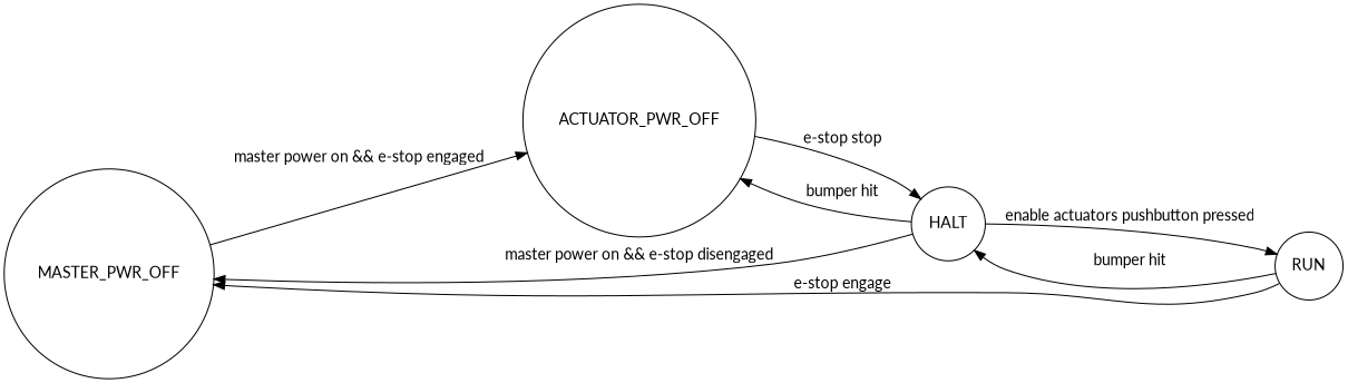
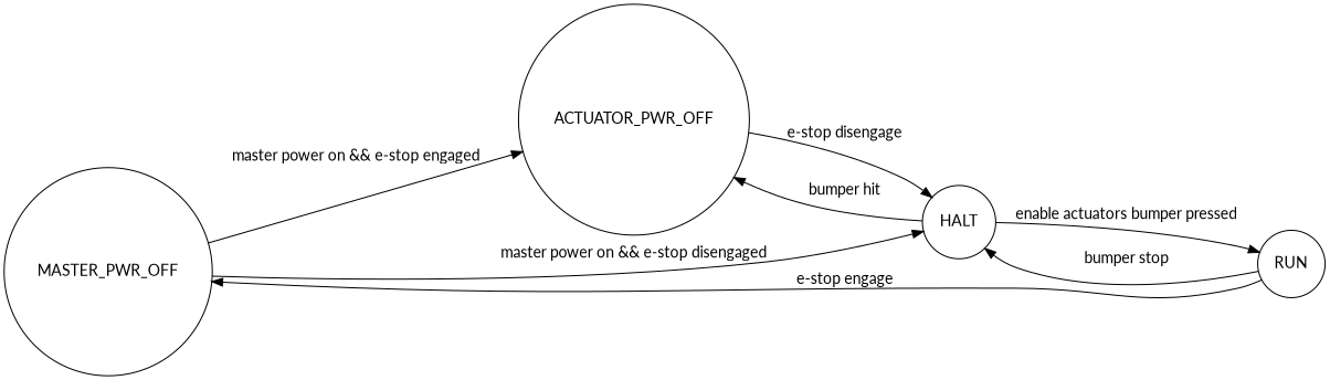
  digraph {
    fontname=Lato
    rankdir=LR
    splines=true
    node [fontname=Lato shape=circle]
    edge [fontname=Lato]
    MASTER_PWR_OFF
    ACTUATOR_PWR_OFF
    HALT
    RUN
    MASTER_PWR_OFF -> ACTUATOR_PWR_OFF [label="master power on && e-stop engaged"]
-   HALT -> MASTER_PWR_OFF [label="master power on && e-stop disengaged"]
-   ACTUATOR_PWR_OFF -> HALT [label="e-stop stop"]
+   MASTER_PWR_OFF -> HALT [label="master power on && e-stop disengaged"]
+   ACTUATOR_PWR_OFF -> HALT [label="e-stop disengage"]
    HALT -> ACTUATOR_PWR_OFF [label="bumper hit"]
-   HALT -> RUN [label="enable actuators pushbutton pressed"]
+   HALT -> RUN [label="enable actuators bumper pressed"]
    RUN -> MASTER_PWR_OFF [label="e-stop engage"]
-   RUN -> HALT [label="bumper hit"]
+   RUN -> HALT [label="bumper stop"]
  }
